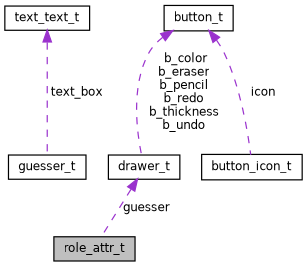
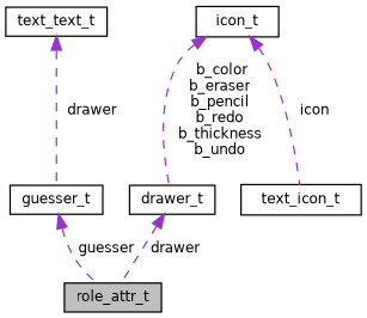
  digraph {
    node [color=black fillcolor=white fontname=Helvetica fontsize=10 shape=record style=filled]
    edge [color=darkorchid3 dir=back fontname=Helvetica fontsize=10 labelfontname=Helvetica labelfontsize=10 style=dashed]
    n1 [fillcolor=grey75 fontcolor=black height=0.2 label=role_attr_t width=0.4]
    n2 [height=0.2 label=guesser_t width=0.4]
    n3 [height=0.2 label=text_text_t width=0.4]
    n4 [height=0.2 label=drawer_t width=0.4]
-   n5 [height=0.2 label=button_t width=0.4]
-   n6 [height=0.2 label=button_icon_t width=0.4]
-   n3 -> n2 [label=" text_box"]
-   n4 -> n1 [label=" guesser"]
+   n5 [height=0.2 label=icon_t width=0.4]
+   n6 [height=0.2 label=text_icon_t width=0.4]
+   n2 -> n1 [label=" guesser"]
+   n3 -> n2 [label=" drawer"]
+   n4 -> n1 [label=" drawer"]
    n5 -> n4 [label=" b_color\nb_eraser\nb_pencil\nb_redo\nb_thickness\nb_undo"]
    n5 -> n6 [label=" icon"]
  }
